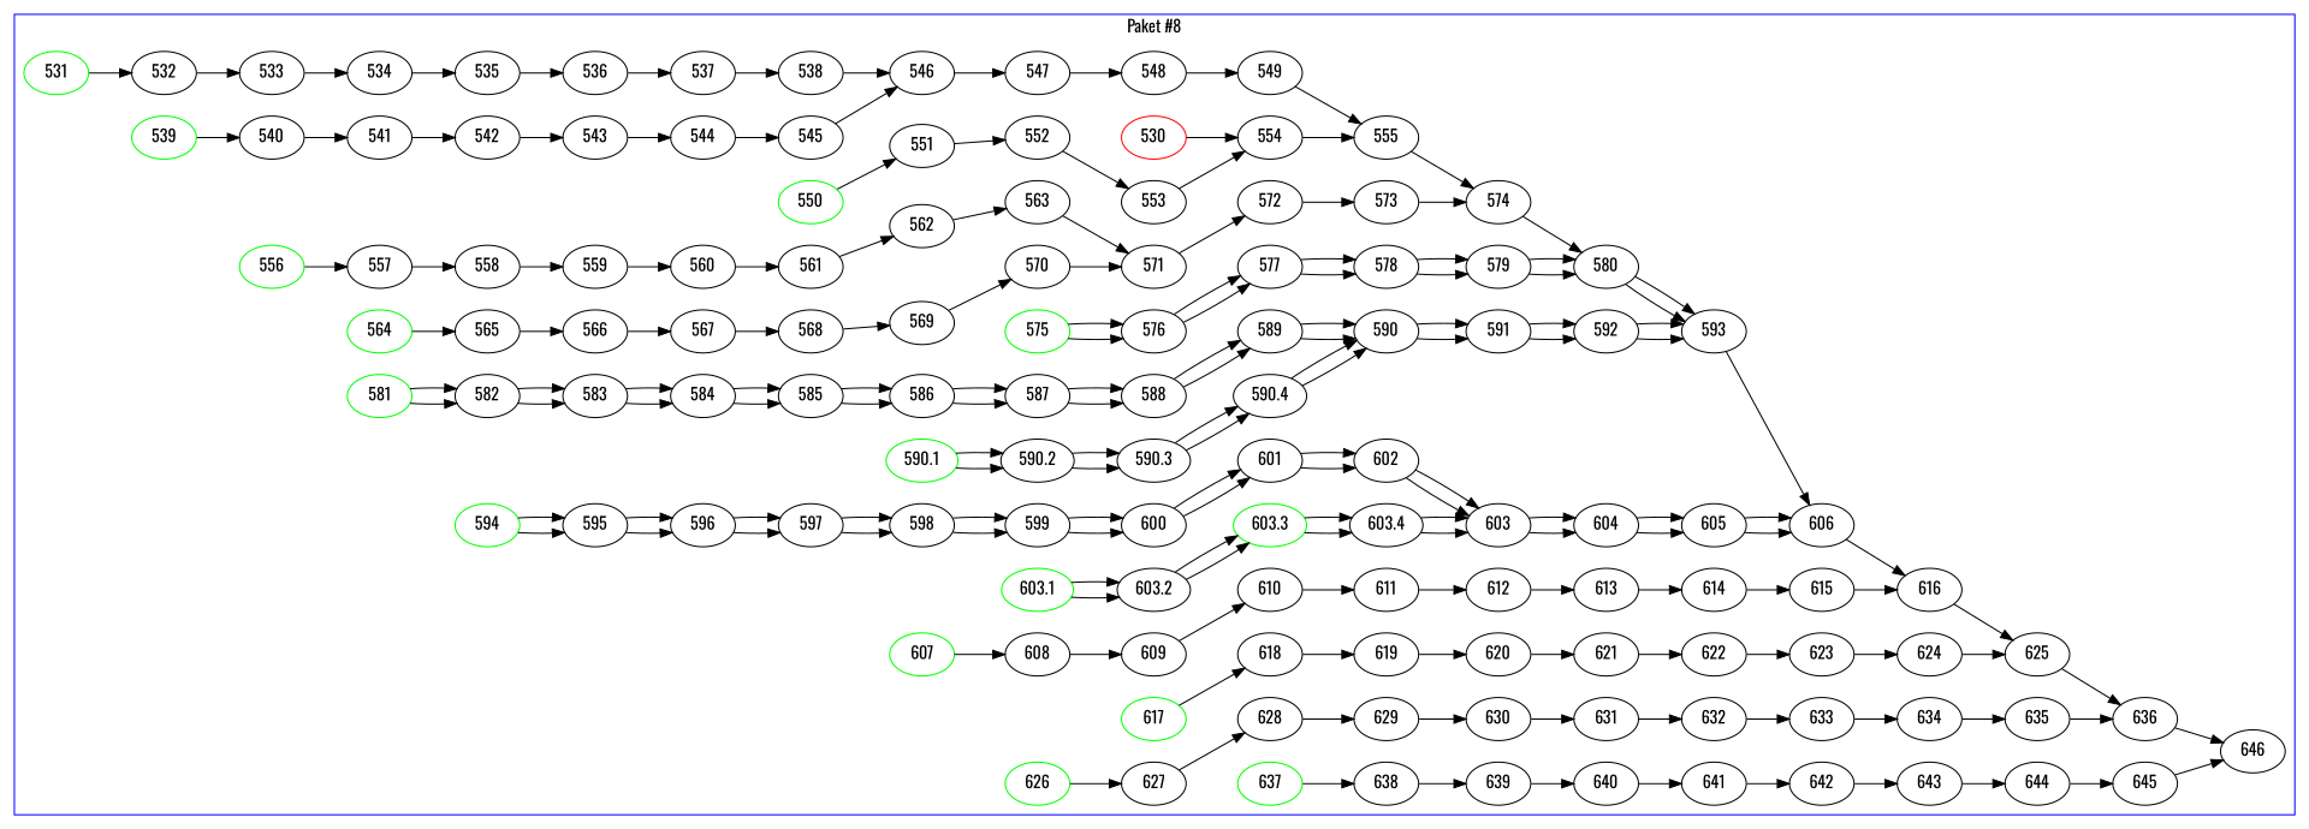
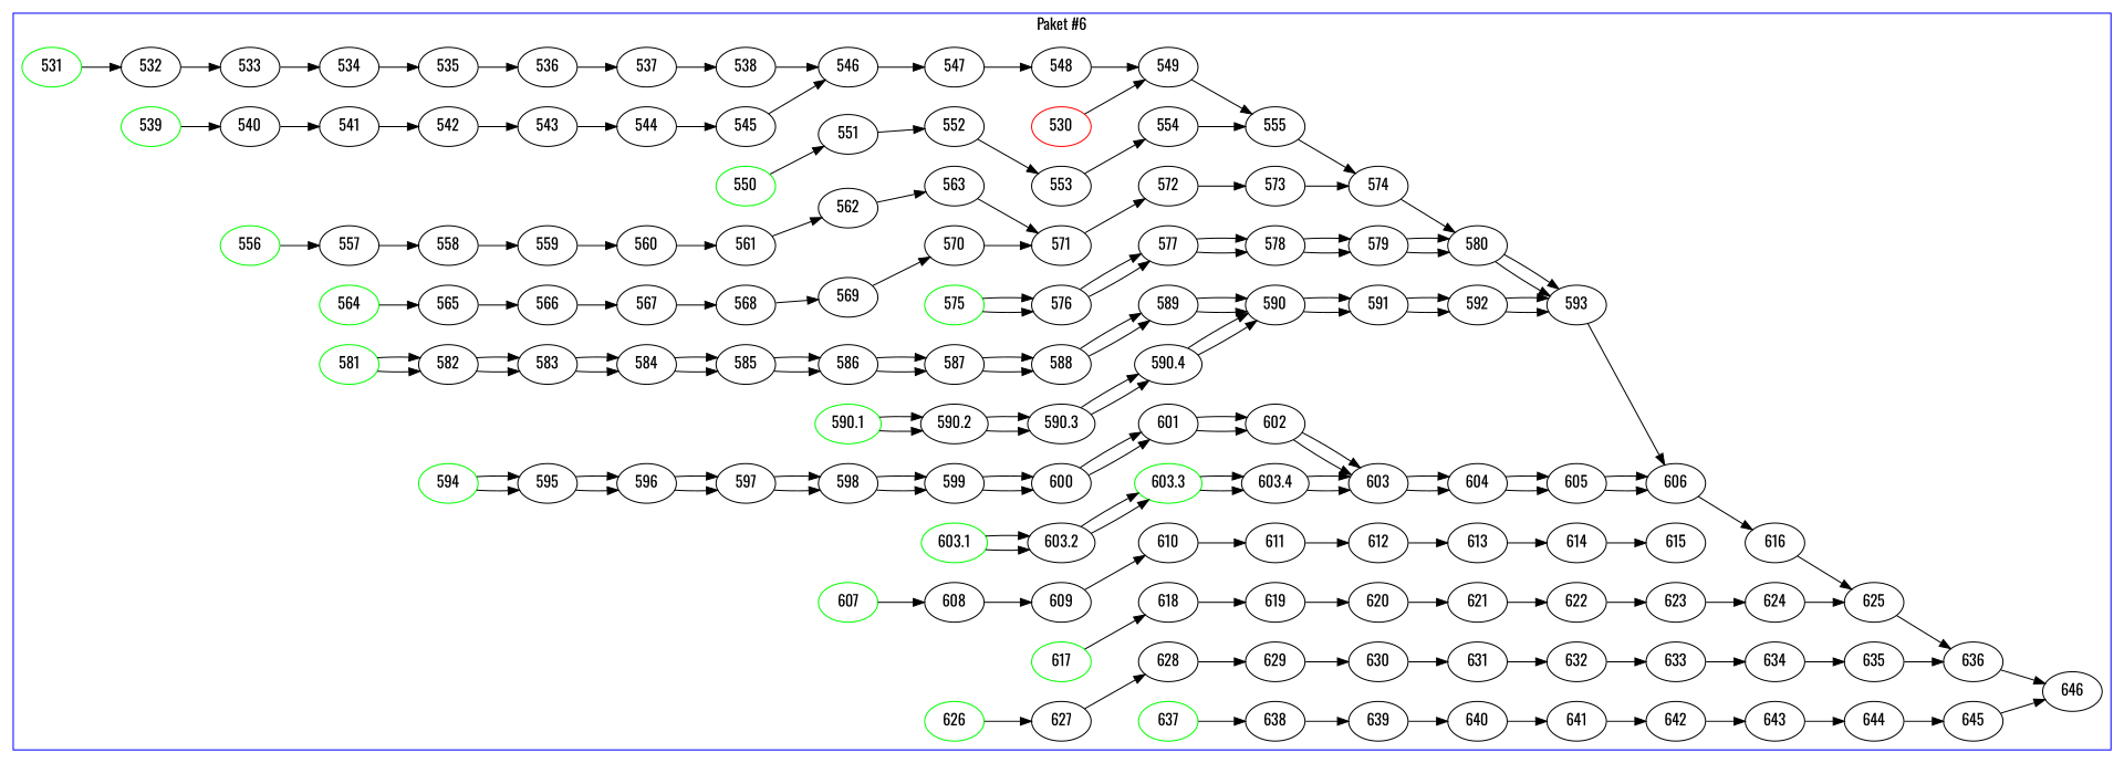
  digraph {
    fontname=Oswald
    rankdir=LR
    node [fontname=Oswald]
    edge [fontname=Oswald]
    530 [color=red]
    549
    531 [color=green]
    532
    539 [color=green]
    540
    550 [color=green]
    551
    556 [color=green]
    557
    564 [color=green]
    565
    575 [color=green]
    576
    581 [color=green]
    582
    590.1 [color=green]
    590.2
    594 [color=green]
    595
    603.1 [color=green]
    603.2
    607 [color=green]
    608
    617 [color=green]
    618
    626 [color=green]
    627
    637 [color=green]
    638
    555
    533
    534
    535
    536
    537
    538
    546
    547
    541
    542
    543
    544
    545
    548
    574
    552
    553
    554
    580
    558
    559
    560
    561
    562
    563
    571
    572
    566
    567
    568
    569
    570
    573
    593
    577
    578
    579
    606
    583
    584
    585
    586
    587
    588
    589
    590
    591
    590.3
    590.4
    592
    616
    596
    597
    598
    599
    600
    601
    602
    603
    604
    603.3 [color=green]
    603.4
    605
    625
    609
    610
    611
    612
    613
    614
    615
    636
    619
    620
    621
    622
    623
    624
    646
    628
    629
    630
    631
    632
    633
    634
    635
    639
    640
    641
    642
    643
    644
    645
    subgraph cluster_1 {
      color=blue
-     label="Paket #8"
+     label="Paket #6"
      530
      549
      531
      532
      539
      540
      550
      551
      556
      557
      564
      565
      575
      576
      581
      582
      590.1
      590.2
      594
      595
      603.1
      603.2
      607
      608
      617
      618
      626
      627
      637
      638
      555
      533
      534
      535
      536
      537
      538
      546
      547
      541
      542
      543
      544
      545
      548
      574
      552
      553
      554
      580
      558
      559
      560
      561
      562
      563
      571
      572
      566
      567
      568
      569
      570
      573
      593
      577
      578
      579
      606
      583
      584
      585
      586
      587
      588
      589
      590
      591
      590.3
      590.4
      592
      616
      596
      597
      598
      599
      600
      601
      602
      603
      604
      603.3
      603.4
      605
      625
      609
      610
      611
      612
      613
      614
      615
      636
      619
      620
      621
      622
      623
      624
      646
      628
      629
      630
      631
      632
      633
      634
      635
      639
      640
      641
      642
      643
      644
      645
    }
-   530 -> 554
+   530 -> 549
    549 -> 555
    531 -> 532
    532 -> 533
    539 -> 540
    540 -> 541
    550 -> 551
    551 -> 552
    556 -> 557
    557 -> 558
    564 -> 565
    565 -> 566
    575 -> 576
    575 -> 576
    576 -> 577
    576 -> 577
    581 -> 582
    581 -> 582
    582 -> 583
    582 -> 583
    590.1 -> 590.2
    590.1 -> 590.2
    590.2 -> 590.3
    590.2 -> 590.3
    594 -> 595
    594 -> 595
    595 -> 596
    595 -> 596
    603.1 -> 603.2
    603.1 -> 603.2
    603.2 -> 603.3
    603.2 -> 603.3
    607 -> 608
    608 -> 609
    617 -> 618
    618 -> 619
    626 -> 627
    627 -> 628
    637 -> 638
    638 -> 639
    555 -> 574
    533 -> 534
    534 -> 535
    535 -> 536
    536 -> 537
    537 -> 538
    538 -> 546
    546 -> 547
    547 -> 548
    541 -> 542
    542 -> 543
    543 -> 544
    544 -> 545
    545 -> 546
    548 -> 549
    574 -> 580
    552 -> 553
    553 -> 554
    554 -> 555
    580 -> 593
    580 -> 593
    558 -> 559
    559 -> 560
    560 -> 561
    561 -> 562
    562 -> 563
    563 -> 571
    571 -> 572
    572 -> 573
    566 -> 567
    567 -> 568
    568 -> 569
    569 -> 570
    570 -> 571
    573 -> 574
    593 -> 606
    577 -> 578
    577 -> 578
    578 -> 579
    578 -> 579
    579 -> 580
    579 -> 580
    606 -> 616
    583 -> 584
    583 -> 584
    584 -> 585
    584 -> 585
    585 -> 586
    585 -> 586
    586 -> 587
    586 -> 587
    587 -> 588
    587 -> 588
    588 -> 589
    588 -> 589
    589 -> 590
    589 -> 590
    590 -> 591
    590 -> 591
    591 -> 592
    591 -> 592
    590.3 -> 590.4
    590.3 -> 590.4
    590.4 -> 590
    590.4 -> 590
    592 -> 593
    592 -> 593
    616 -> 625
    596 -> 597
    596 -> 597
    597 -> 598
    597 -> 598
    598 -> 599
    598 -> 599
    599 -> 600
    599 -> 600
    600 -> 601
    600 -> 601
    601 -> 602
    601 -> 602
    602 -> 603
    602 -> 603
    603 -> 604
    603 -> 604
    604 -> 605
    604 -> 605
    603.3 -> 603.4
    603.3 -> 603.4
    603.4 -> 603
    603.4 -> 603
    605 -> 606
    605 -> 606
    625 -> 636
    609 -> 610
    610 -> 611
    611 -> 612
    612 -> 613
    613 -> 614
    614 -> 615
-   615 -> 616
    636 -> 646
    619 -> 620
    620 -> 621
    621 -> 622
    622 -> 623
    623 -> 624
    624 -> 625
    628 -> 629
    629 -> 630
    630 -> 631
    631 -> 632
    632 -> 633
    633 -> 634
    634 -> 635
    635 -> 636
    639 -> 640
    640 -> 641
    641 -> 642
    642 -> 643
    643 -> 644
    644 -> 645
    645 -> 646
  }
